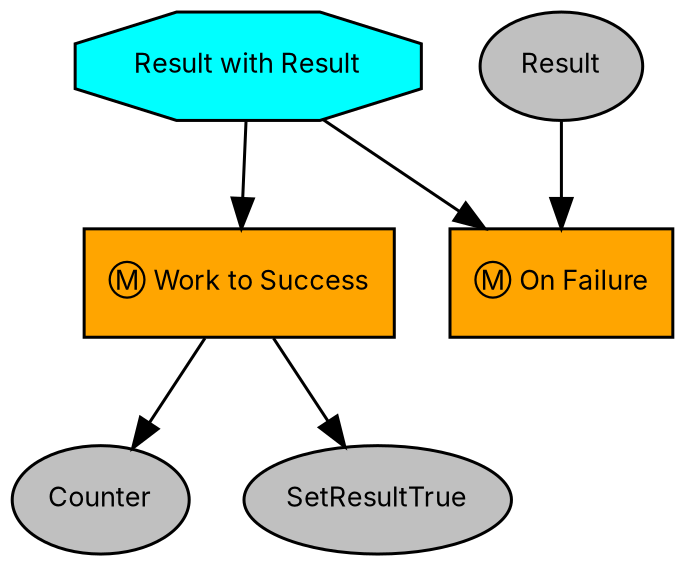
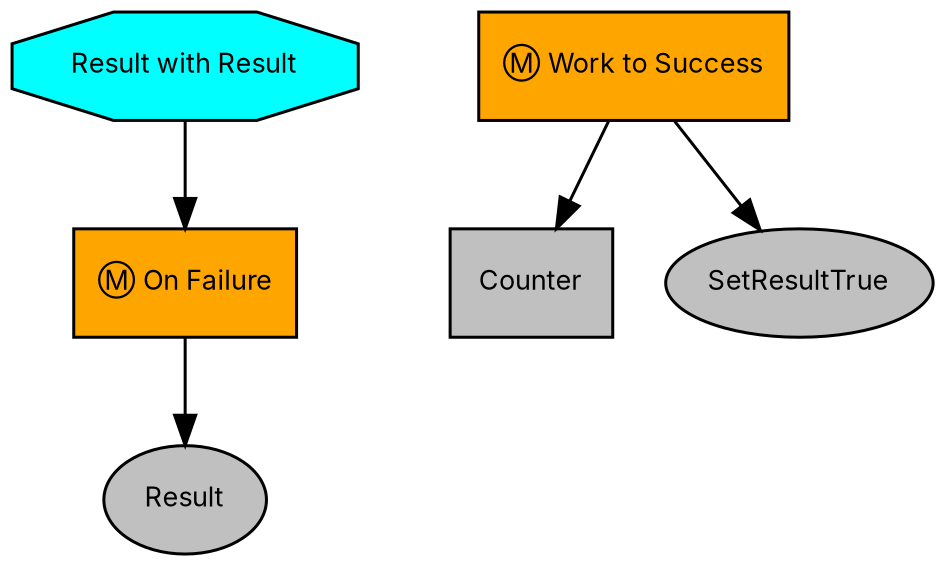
  digraph {
    fontname=Inter
    ordering=out
    node [fillcolor=gray fontcolor=black fontname=Inter fontsize=9 shape=ellipse style=filled]
    edge [fontname=Inter]
    n1 [fillcolor=cyan label="Result with Result" shape=octagon]
    n2 [fillcolor=orange label="Ⓜ Work to Success" shape=box]
    n3 [fillcolor=orange label="Ⓜ On Failure" shape=box]
-   n4 [label=Counter]
+   n4 [label=Counter shape=box]
    n5 [label=SetResultTrue]
    n6 [label=Result]
-   n1 -> n2
    n1 -> n3
    n2 -> n4
    n2 -> n5
-   n6 -> n3
+   n3 -> n6
  }
